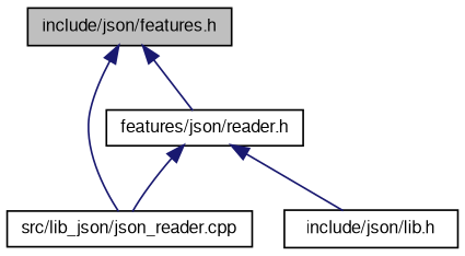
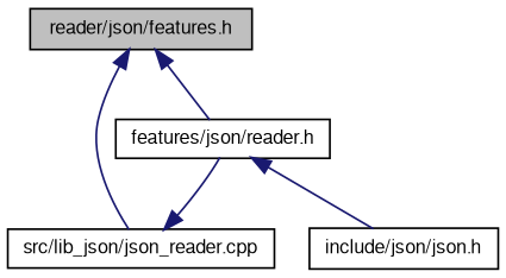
  digraph {
    node [color=black fillcolor=white fontname=FreeSans fontsize=10 shape=record style=filled]
    edge [color=midnightblue dir=back fontname=FreeSans fontsize=10 labelfontname=FreeSans labelfontsize=10 style=solid]
-   n1 [fillcolor=grey75 fontcolor=black height=0.2 label="include/json/features.h" width=0.4]
+   n1 [fillcolor=grey75 fontcolor=black height=0.2 label="reader/json/features.h" width=0.4]
    n2 [height=0.2 label="features/json/reader.h" width=0.4]
    n3 [height=0.2 label="src/lib_json/json_reader.cpp" width=0.4]
-   n4 [height=0.2 label="include/json/lib.h" width=0.4]
+   n4 [height=0.2 label="include/json/json.h" width=0.4]
    n1 -> n2
    n1 -> n3
-   n2 -> n3
+   n3 -> n2
    n2 -> n4
  }
